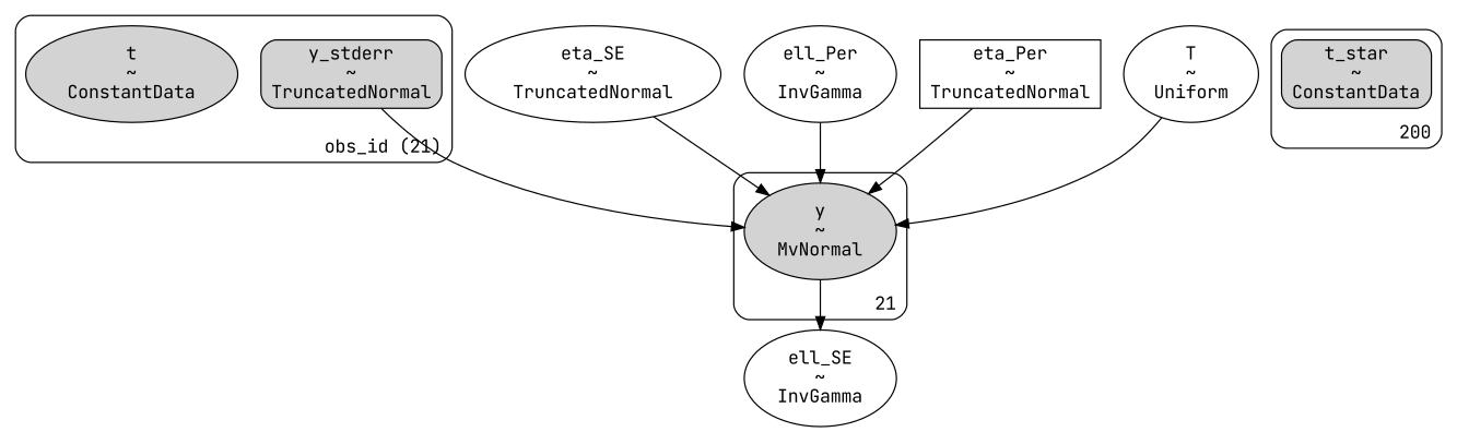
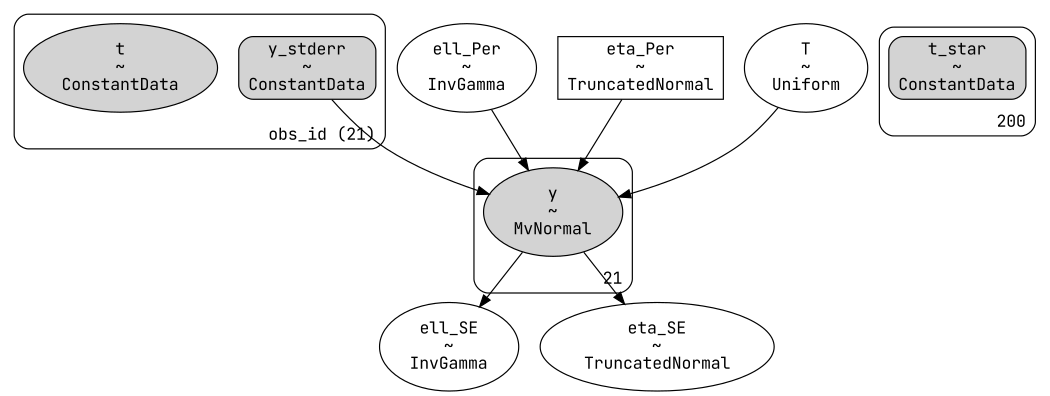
  digraph {
    fontname="JetBrains Mono"
    node [fontname="JetBrains Mono" shape=ellipse]
    edge [fontname="JetBrains Mono"]
-   n1 [label="y_stderr\n~\nTruncatedNormal" shape=box style="rounded, filled"]
+   n1 [label="y_stderr\n~\nConstantData" shape=box style="rounded, filled"]
    n2 [label="t\n~\nConstantData" style="rounded, filled"]
    n3 [label="t_star\n~\nConstantData" shape=box style="rounded, filled"]
    n4 [label="y\n~\nMvNormal" style=filled]
    n5 [label="ell_SE\n~\nInvGamma"]
    n6 [label="eta_SE\n~\nTruncatedNormal"]
    n7 [label="ell_Per\n~\nInvGamma"]
    n8 [label="eta_Per\n~\nTruncatedNormal" shape=box]
    n9 [label="T\n~\nUniform"]
    subgraph cluster_1 {
      label="obs_id (21)"
      labeljust=r
      labelloc=b
      style=rounded
      n1
      n2
    }
    subgraph cluster_2 {
      label=200
      labeljust=r
      labelloc=b
      style=rounded
      n3
    }
    subgraph cluster_3 {
      label=21
      labeljust=r
      labelloc=b
      style=rounded
      n4
    }
    n1 -> n4
    n4 -> n5
-   n6 -> n4
+   n4 -> n6
    n7 -> n4
    n8 -> n4
    n9 -> n4
  }
